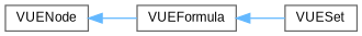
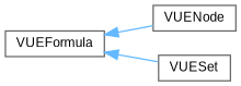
  digraph {
    fontname="Liberation Sans"
    rankdir=LR
    node [color=grey40 fillcolor=white fontname="Liberation Sans" fontsize=10 shape=box style=filled]
    edge [color=steelblue1 dir=back fontname="Liberation Sans" fontsize=10 labelfontname=Helvetica labelfontsize=10 style=solid]
    n1 [height=0.2 label=VUENode width=0.4]
    n2 [height=0.2 label=VUEFormula width=0.4]
    n3 [height=0.2 label=VUESet width=0.4]
-   n1 -> n2
+   n2 -> n1
    n2 -> n3
  }
